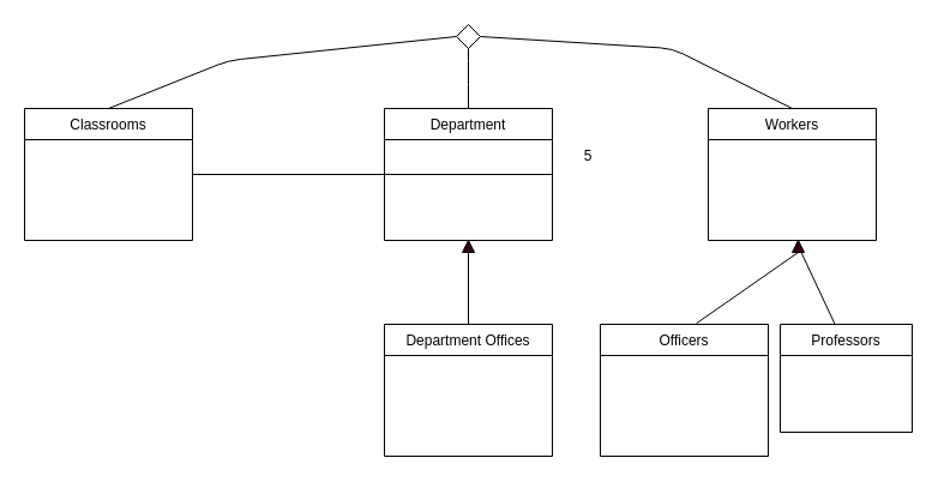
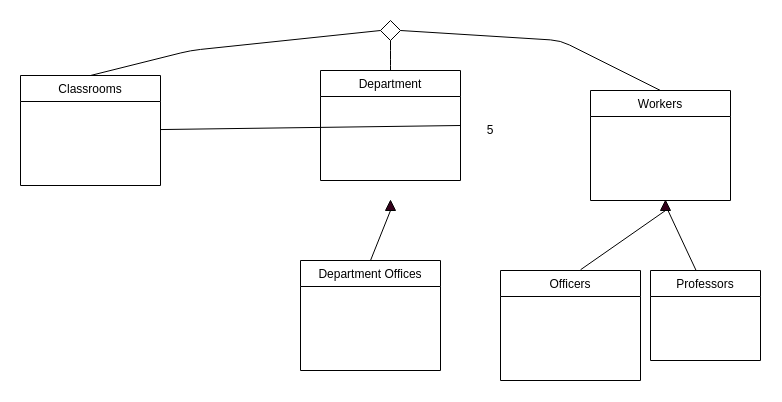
  <mxCell id="0" />
  <mxCell id="1" parent="0" />
- <mxCell id="2" value="Classrooms" style="swimlane;fontStyle=0;childLayout=stackLayout;horizontal=1;startSize=26;horizontalStack=0;resizeParent=1;resizeParentMax=0;resizeLast=0;collapsible=1;marginBottom=0;" vertex="1" parent="1"><mxGeometry x="20" y="90" width="140" height="110" as="geometry" /></mxCell>
- <mxCell id="3" value="Department" style="swimlane;fontStyle=0;childLayout=stackLayout;horizontal=1;startSize=26;horizontalStack=0;resizeParent=1;resizeParentMax=0;resizeLast=0;collapsible=1;marginBottom=0;" vertex="1" parent="1"><mxGeometry x="320" y="90" width="140" height="110" as="geometry" /></mxCell>
- <mxCell id="4" value="Department Offices" style="swimlane;fontStyle=0;childLayout=stackLayout;horizontal=1;startSize=26;horizontalStack=0;resizeParent=1;resizeParentMax=0;resizeLast=0;collapsible=1;marginBottom=0;" vertex="1" parent="1"><mxGeometry x="320" y="270" width="140" height="110" as="geometry" /></mxCell>
+ <mxCell id="2" value="Classrooms" style="swimlane;fontStyle=0;childLayout=stackLayout;horizontal=1;startSize=26;horizontalStack=0;resizeParent=1;resizeParentMax=0;resizeLast=0;collapsible=1;marginBottom=0;" vertex="1" parent="1"><mxGeometry x="20" y="75" width="140" height="110" as="geometry" /></mxCell>
+ <mxCell id="3" value="Department" style="swimlane;fontStyle=0;childLayout=stackLayout;horizontal=1;startSize=26;horizontalStack=0;resizeParent=1;resizeParentMax=0;resizeLast=0;collapsible=1;marginBottom=0;" vertex="1" parent="1"><mxGeometry x="320" y="70" width="140" height="110" as="geometry" /></mxCell>
+ <mxCell id="4" value="Department Offices" style="swimlane;fontStyle=0;childLayout=stackLayout;horizontal=1;startSize=26;horizontalStack=0;resizeParent=1;resizeParentMax=0;resizeLast=0;collapsible=1;marginBottom=0;" vertex="1" parent="1"><mxGeometry x="300" y="260" width="140" height="110" as="geometry" /></mxCell>
  <mxCell id="5" value="Workers" style="swimlane;fontStyle=0;childLayout=stackLayout;horizontal=1;startSize=26;horizontalStack=0;resizeParent=1;resizeParentMax=0;resizeLast=0;collapsible=1;marginBottom=0;" vertex="1" parent="1"><mxGeometry x="590" y="90" width="140" height="110" as="geometry" /></mxCell>
  <mxCell id="6" value="" style="rhombus;whiteSpace=wrap;html=1;" vertex="1" parent="1"><mxGeometry x="380" y="20" width="20" height="20" as="geometry" /></mxCell>
  <mxCell id="7" value="" style="endArrow=none;html=1;exitX=0.5;exitY=0;exitDx=0;exitDy=0;entryX=0;entryY=0.5;entryDx=0;entryDy=0;" edge="1" parent="1" source="2" target="6"><mxGeometry width="50" height="50" relative="1" as="geometry"><mxPoint x="380" y="220" as="sourcePoint" /><mxPoint x="430" y="170" as="targetPoint" /><Array as="points"><mxPoint x="190" y="50" /></Array></mxGeometry></mxCell>
  <mxCell id="8" value="" style="endArrow=none;html=1;entryX=0.5;entryY=1;entryDx=0;entryDy=0;exitX=0.5;exitY=0;exitDx=0;exitDy=0;" edge="1" parent="1" source="3" target="6"><mxGeometry width="50" height="50" relative="1" as="geometry"><mxPoint x="380" y="220" as="sourcePoint" /><mxPoint x="430" y="170" as="targetPoint" /><Array as="points"><mxPoint x="390" y="60" /></Array></mxGeometry></mxCell>
  <mxCell id="9" value="" style="endArrow=none;html=1;exitX=1;exitY=0.5;exitDx=0;exitDy=0;entryX=0.5;entryY=0;entryDx=0;entryDy=0;" edge="1" parent="1" source="6" target="5"><mxGeometry width="50" height="50" relative="1" as="geometry"><mxPoint x="380" y="220" as="sourcePoint" /><mxPoint x="660" y="80" as="targetPoint" /><Array as="points"><mxPoint x="560" y="40" /></Array></mxGeometry></mxCell>
  <mxCell id="10" value="Officers" style="swimlane;fontStyle=0;childLayout=stackLayout;horizontal=1;startSize=26;horizontalStack=0;resizeParent=1;resizeParentMax=0;resizeLast=0;collapsible=1;marginBottom=0;" vertex="1" parent="1"><mxGeometry x="500" y="270" width="140" height="110" as="geometry" /></mxCell>
  <mxCell id="11" value="Professors" style="swimlane;fontStyle=0;childLayout=stackLayout;horizontal=1;startSize=26;horizontalStack=0;resizeParent=1;resizeParentMax=0;resizeLast=0;collapsible=1;marginBottom=0;" vertex="1" parent="1"><mxGeometry x="650" y="270" width="110" height="90" as="geometry" /></mxCell>
  <mxCell id="12" value="" style="triangle;whiteSpace=wrap;html=1;direction=north;fillColor=#33001A;" vertex="1" parent="1"><mxGeometry x="660" y="200" width="10" height="10" as="geometry" /></mxCell>
  <mxCell id="13" value="" style="triangle;whiteSpace=wrap;html=1;direction=north;fillColor=#33001A;" vertex="1" parent="1"><mxGeometry x="385" y="200" width="10" height="10" as="geometry" /></mxCell>
  <mxCell id="14" value="" style="endArrow=none;html=1;exitX=0.5;exitY=0;exitDx=0;exitDy=0;entryX=0;entryY=0.5;entryDx=0;entryDy=0;" edge="1" parent="1" source="4" target="13"><mxGeometry width="50" height="50" relative="1" as="geometry"><mxPoint x="380" y="220" as="sourcePoint" /><mxPoint x="430" y="170" as="targetPoint" /></mxGeometry></mxCell>
  <mxCell id="15" value="" style="endArrow=none;html=1;exitX=0.415;exitY=0.001;exitDx=0;exitDy=0;exitPerimeter=0;entryX=0;entryY=0.75;entryDx=0;entryDy=0;" edge="1" parent="1" source="11" target="12"><mxGeometry width="50" height="50" relative="1" as="geometry"><mxPoint x="670" y="260" as="sourcePoint" /><mxPoint x="720" y="210" as="targetPoint" /></mxGeometry></mxCell>
  <mxCell id="16" value="" style="endArrow=none;html=1;exitX=0.572;exitY=-0.007;exitDx=0;exitDy=0;exitPerimeter=0;entryX=0;entryY=0.5;entryDx=0;entryDy=0;" edge="1" parent="1" source="10" target="12"><mxGeometry width="50" height="50" relative="1" as="geometry"><mxPoint x="380" y="220" as="sourcePoint" /><mxPoint x="430" y="170" as="targetPoint" /></mxGeometry></mxCell>
  <mxCell id="17" value="" style="endArrow=none;html=1;exitX=1;exitY=0.5;exitDx=0;exitDy=0;" edge="1" parent="1" source="3" target="2"><mxGeometry width="50" height="50" relative="1" as="geometry"><mxPoint x="380" y="220" as="sourcePoint" /><mxPoint x="430" y="170" as="targetPoint" /></mxGeometry></mxCell>
  <mxCell id="18" value="5" style="text;html=1;strokeColor=none;fillColor=none;align=center;verticalAlign=middle;whiteSpace=wrap;rounded=0;" vertex="1" parent="1"><mxGeometry x="470" y="120" width="40" height="20" as="geometry" /></mxCell>
